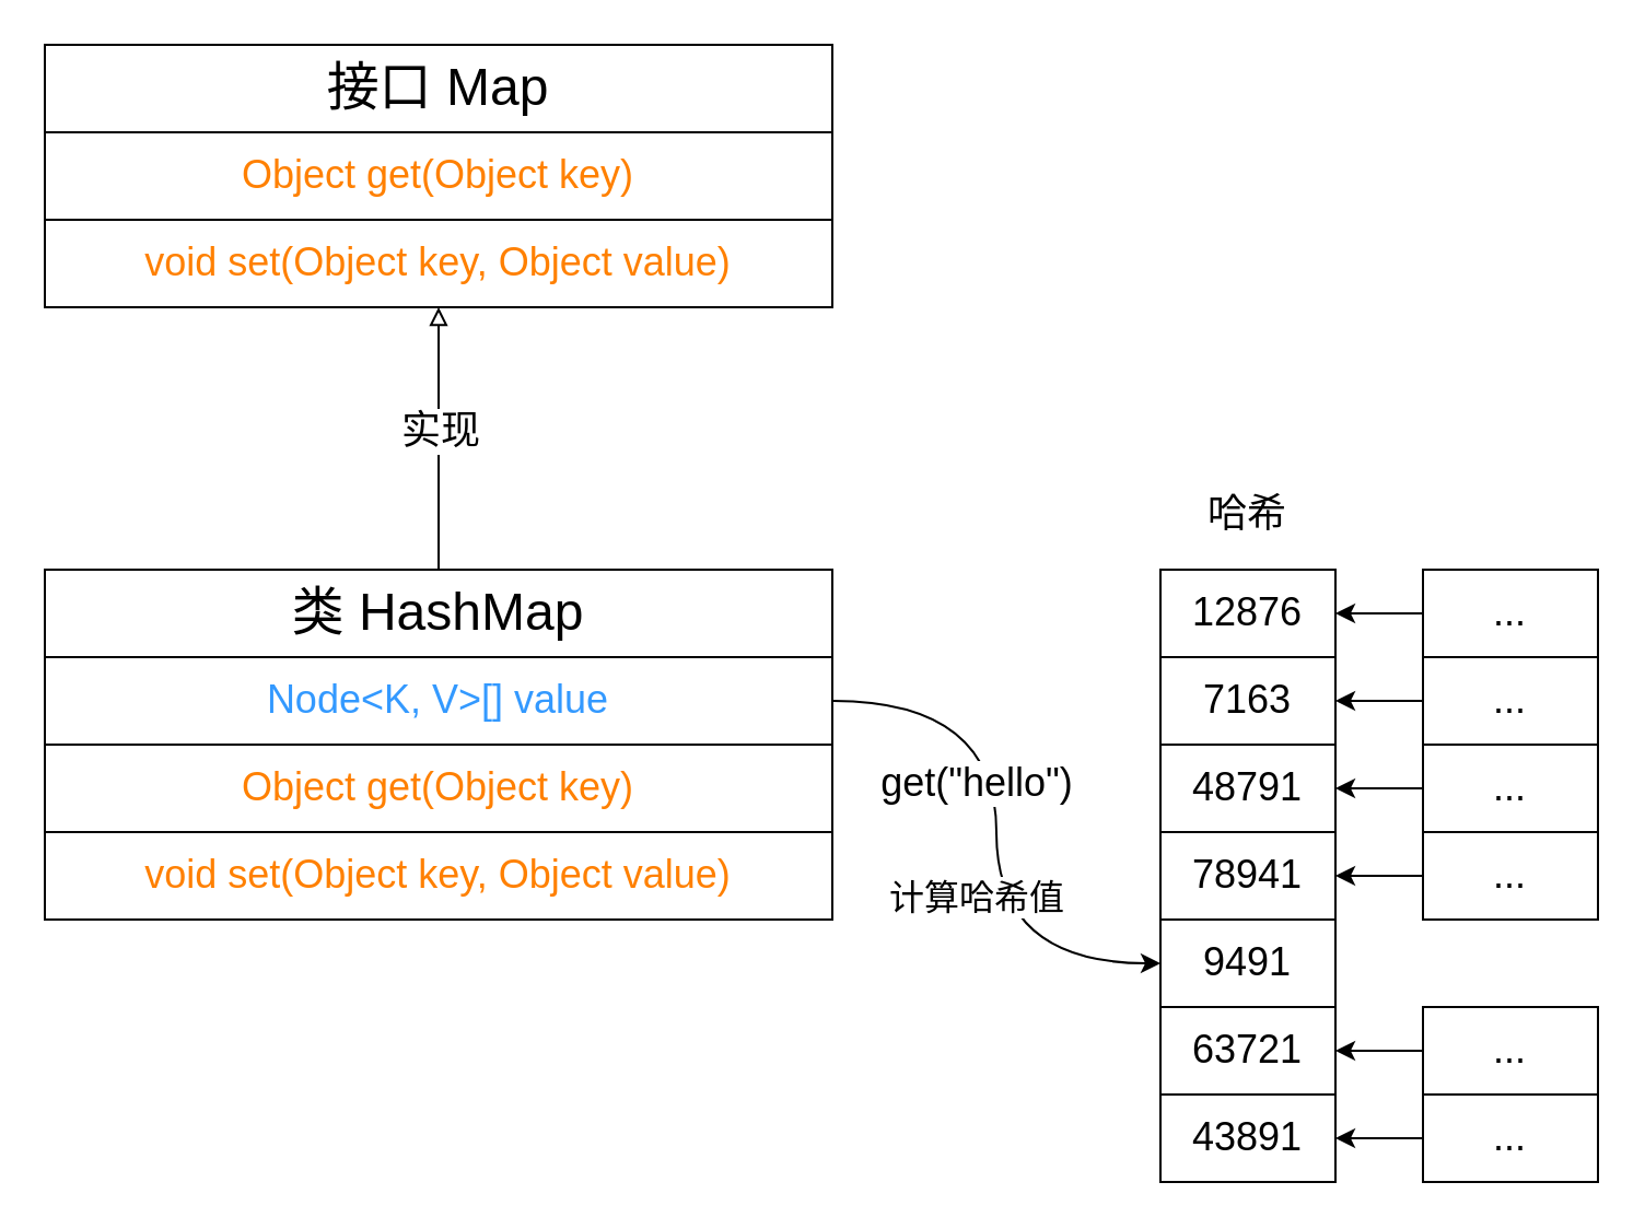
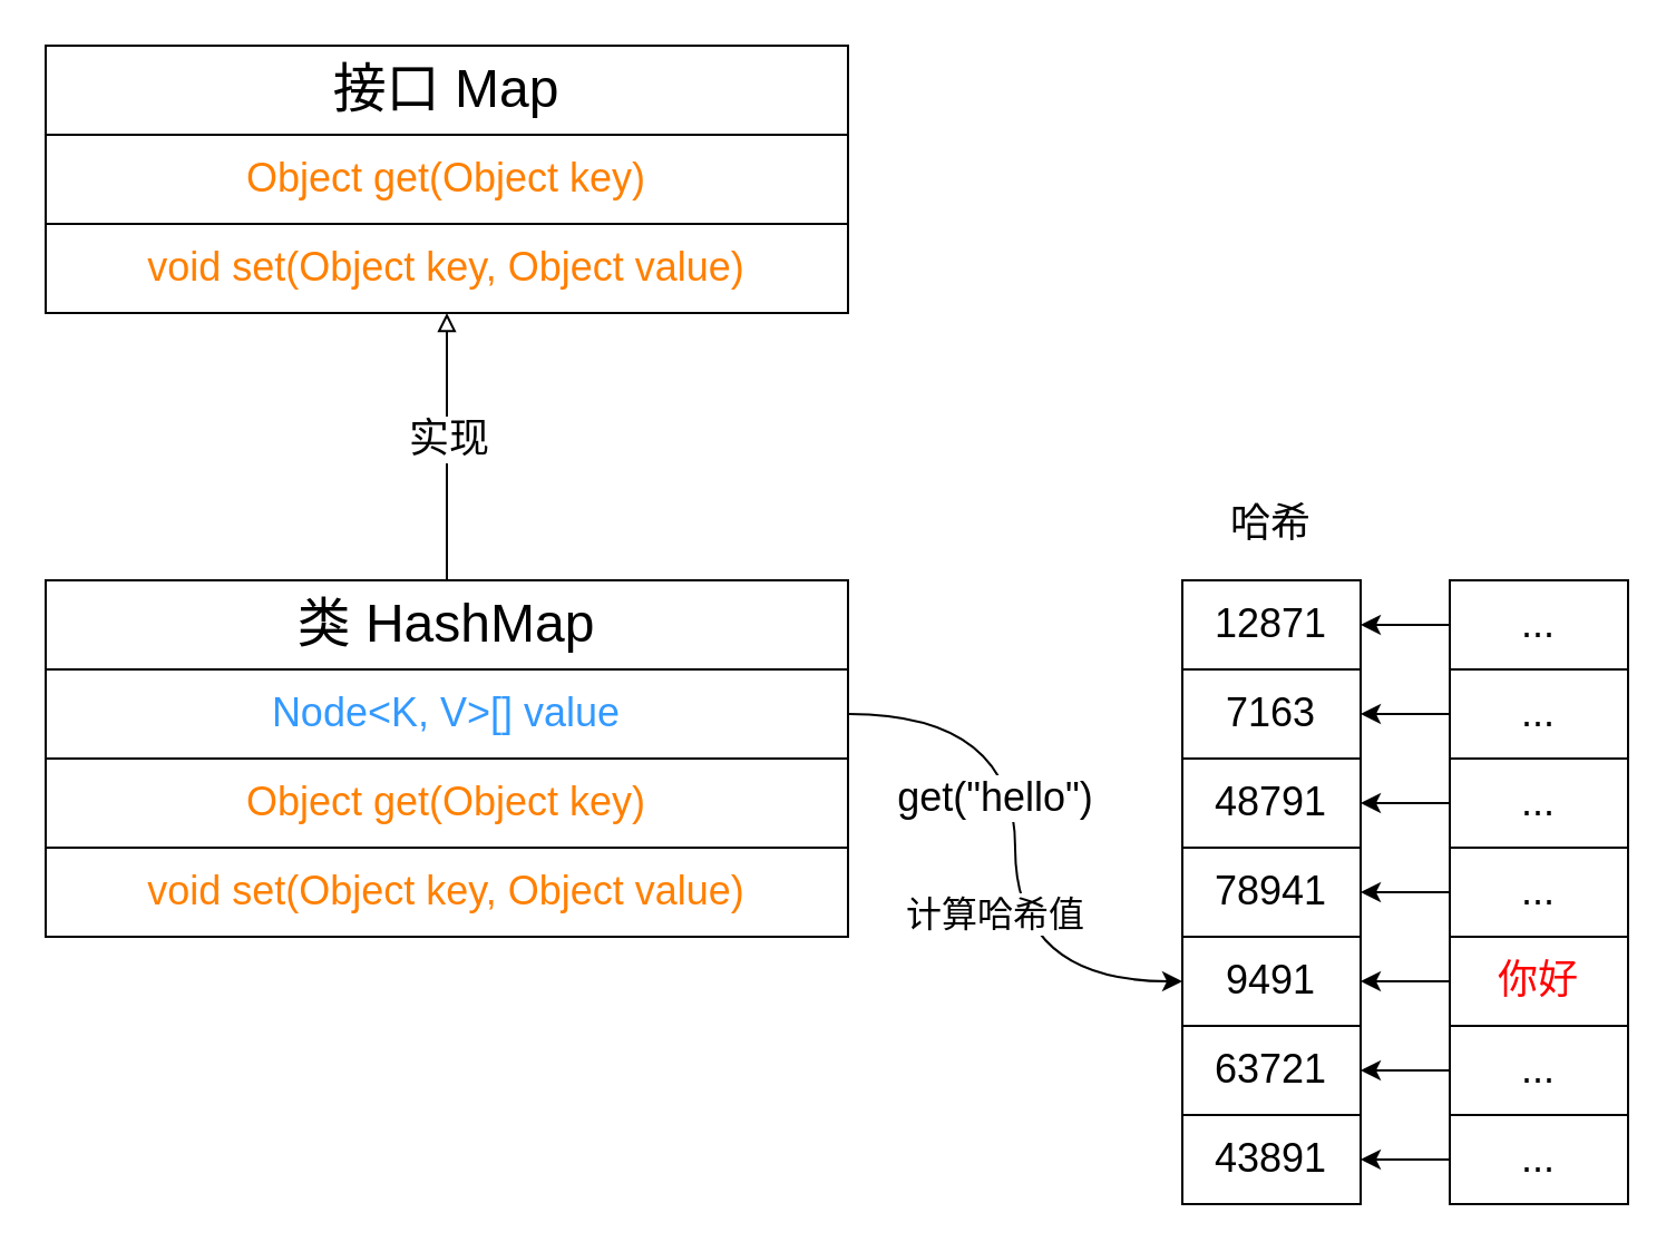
  <mxCell id="0" />
  <mxCell id="1" parent="0" />
  <mxCell id="2" value="&lt;font style=&quot;font-size: 24px;&quot;&gt;类 HashMap&lt;/font&gt;" style="rounded=0;whiteSpace=wrap;html=1;" vertex="1" parent="1"><mxGeometry x="20" y="260" width="360" height="40" as="geometry" /></mxCell>
  <mxCell id="3" value="&lt;font style=&quot;font-size: 24px;&quot;&gt;接口 Map&lt;/font&gt;" style="rounded=0;whiteSpace=wrap;html=1;" vertex="1" parent="1"><mxGeometry x="20" y="20" width="360" height="40" as="geometry" /></mxCell>
  <mxCell id="4" value="&lt;font style=&quot;font-size: 18px;&quot;&gt;Object get(Object key)&lt;/font&gt;" style="rounded=0;whiteSpace=wrap;html=1;fontColor=#FF8000;" vertex="1" parent="1"><mxGeometry x="20" y="60" width="360" height="40" as="geometry" /></mxCell>
  <mxCell id="5" value="&lt;font style=&quot;font-size: 18px;&quot;&gt;void set(Object key, Object value)&lt;/font&gt;" style="rounded=0;whiteSpace=wrap;html=1;fontColor=#FF8000;" vertex="1" parent="1"><mxGeometry x="20" y="100" width="360" height="40" as="geometry" /></mxCell>
  <mxCell id="6" value="" style="endArrow=block;html=1;rounded=0;entryX=0.5;entryY=1;entryDx=0;entryDy=0;exitX=0.5;exitY=0;exitDx=0;exitDy=0;endFill=0;" edge="1" parent="1" source="2" target="5"><mxGeometry width="50" height="50" relative="1" as="geometry"><mxPoint x="220" y="450" as="sourcePoint" /><mxPoint x="270" y="400" as="targetPoint" /></mxGeometry></mxCell>
  <mxCell id="7" value="&lt;font style=&quot;font-size: 18px;&quot;&gt;实现&lt;/font&gt;" style="edgeLabel;html=1;align=center;verticalAlign=middle;resizable=0;points=[];" vertex="1" connectable="0" parent="6"><mxGeometry x="0.067" relative="1" as="geometry"><mxPoint as="offset" /></mxGeometry></mxCell>
- <mxCell id="8" value="&lt;font style=&quot;font-size: 18px;&quot;&gt;12876&lt;/font&gt;" style="rounded=0;whiteSpace=wrap;html=1;" vertex="1" parent="1"><mxGeometry x="530" y="260" width="80" height="40" as="geometry" /></mxCell>
+ <mxCell id="8" value="&lt;font style=&quot;font-size: 18px;&quot;&gt;12871&lt;/font&gt;" style="rounded=0;whiteSpace=wrap;html=1;" vertex="1" parent="1"><mxGeometry x="530" y="260" width="80" height="40" as="geometry" /></mxCell>
  <mxCell id="9" value="&lt;font style=&quot;font-size: 18px;&quot;&gt;7163&lt;/font&gt;" style="rounded=0;whiteSpace=wrap;html=1;" vertex="1" parent="1"><mxGeometry x="530" y="300" width="80" height="40" as="geometry" /></mxCell>
  <mxCell id="10" value="&lt;font style=&quot;font-size: 18px;&quot;&gt;48791&lt;/font&gt;" style="rounded=0;whiteSpace=wrap;html=1;" vertex="1" parent="1"><mxGeometry x="530" y="340" width="80" height="40" as="geometry" /></mxCell>
  <mxCell id="11" value="&lt;font style=&quot;font-size: 18px;&quot;&gt;78941&lt;/font&gt;" style="rounded=0;whiteSpace=wrap;html=1;" vertex="1" parent="1"><mxGeometry x="530" y="380" width="80" height="40" as="geometry" /></mxCell>
  <mxCell id="12" value="&lt;span style=&quot;font-size: 18px;&quot;&gt;9491&lt;/span&gt;" style="rounded=0;whiteSpace=wrap;html=1;" vertex="1" parent="1"><mxGeometry x="530" y="420" width="80" height="40" as="geometry" /></mxCell>
  <mxCell id="13" value="&lt;font style=&quot;font-size: 18px;&quot;&gt;63721&lt;/font&gt;" style="rounded=0;whiteSpace=wrap;html=1;" vertex="1" parent="1"><mxGeometry x="530" y="460" width="80" height="40" as="geometry" /></mxCell>
  <mxCell id="14" style="edgeStyle=orthogonalEdgeStyle;rounded=0;orthogonalLoop=1;jettySize=auto;html=1;entryX=0;entryY=0.5;entryDx=0;entryDy=0;curved=1;" edge="1" parent="1" source="17" target="12"><mxGeometry relative="1" as="geometry" /></mxCell>
  <mxCell id="15" value="&lt;font style=&quot;font-size: 16px;&quot;&gt;计算哈希值&lt;/font&gt;" style="edgeLabel;html=1;align=center;verticalAlign=middle;resizable=0;points=[];" vertex="1" connectable="0" parent="14"><mxGeometry x="-0.02" y="-2" relative="1" as="geometry"><mxPoint x="-8" y="32" as="offset" /></mxGeometry></mxCell>
  <mxCell id="16" value="&lt;font style=&quot;font-size: 18px;&quot;&gt;get(&quot;hello&quot;)&lt;/font&gt;" style="edgeLabel;html=1;align=center;verticalAlign=middle;resizable=0;points=[];" vertex="1" connectable="0" parent="14"><mxGeometry x="-0.36" y="-4" relative="1" as="geometry"><mxPoint x="-6" y="26" as="offset" /></mxGeometry></mxCell>
  <mxCell id="17" value="&lt;font style=&quot;font-size: 18px;&quot;&gt;Node&amp;lt;K, V&amp;gt;[] value&lt;/font&gt;" style="rounded=0;whiteSpace=wrap;html=1;fontColor=#3399FF;" vertex="1" parent="1"><mxGeometry x="20" y="300" width="360" height="40" as="geometry" /></mxCell>
  <mxCell id="18" value="&lt;font style=&quot;font-size: 18px;&quot;&gt;43891&lt;/font&gt;" style="rounded=0;whiteSpace=wrap;html=1;" vertex="1" parent="1"><mxGeometry x="530" y="500" width="80" height="40" as="geometry" /></mxCell>
  <mxCell id="19" value="哈希" style="text;html=1;align=center;verticalAlign=middle;whiteSpace=wrap;rounded=0;fontSize=18;" vertex="1" parent="1"><mxGeometry x="540" y="220" width="60" height="30" as="geometry" /></mxCell>
  <mxCell id="20" style="edgeStyle=orthogonalEdgeStyle;rounded=0;orthogonalLoop=1;jettySize=auto;html=1;" edge="1" parent="1" source="21" target="8"><mxGeometry relative="1" as="geometry" /></mxCell>
  <mxCell id="21" value="&lt;font style=&quot;font-size: 18px;&quot;&gt;...&lt;/font&gt;" style="rounded=0;whiteSpace=wrap;html=1;" vertex="1" parent="1"><mxGeometry x="650" y="260" width="80" height="40" as="geometry" /></mxCell>
  <mxCell id="22" style="edgeStyle=orthogonalEdgeStyle;rounded=0;orthogonalLoop=1;jettySize=auto;html=1;entryX=1;entryY=0.5;entryDx=0;entryDy=0;" edge="1" parent="1" source="23" target="9"><mxGeometry relative="1" as="geometry" /></mxCell>
  <mxCell id="23" value="&lt;font style=&quot;font-size: 18px;&quot;&gt;...&lt;/font&gt;" style="rounded=0;whiteSpace=wrap;html=1;" vertex="1" parent="1"><mxGeometry x="650" y="300" width="80" height="40" as="geometry" /></mxCell>
  <mxCell id="24" style="edgeStyle=orthogonalEdgeStyle;rounded=0;orthogonalLoop=1;jettySize=auto;html=1;" edge="1" parent="1" source="25" target="10"><mxGeometry relative="1" as="geometry" /></mxCell>
  <mxCell id="25" value="&lt;font style=&quot;font-size: 18px;&quot;&gt;...&lt;/font&gt;" style="rounded=0;whiteSpace=wrap;html=1;" vertex="1" parent="1"><mxGeometry x="650" y="340" width="80" height="40" as="geometry" /></mxCell>
  <mxCell id="26" style="edgeStyle=orthogonalEdgeStyle;rounded=0;orthogonalLoop=1;jettySize=auto;html=1;entryX=1;entryY=0.5;entryDx=0;entryDy=0;" edge="1" parent="1" source="27" target="11"><mxGeometry relative="1" as="geometry" /></mxCell>
  <mxCell id="27" value="&lt;font style=&quot;font-size: 18px;&quot;&gt;...&lt;/font&gt;" style="rounded=0;whiteSpace=wrap;html=1;" vertex="1" parent="1"><mxGeometry x="650" y="380" width="80" height="40" as="geometry" /></mxCell>
+ <mxCell id="28" style="edgeStyle=orthogonalEdgeStyle;rounded=0;orthogonalLoop=1;jettySize=auto;html=1;" edge="1" parent="1" source="29" target="12"><mxGeometry relative="1" as="geometry" /></mxCell>
+ <mxCell id="29" value="&lt;font style=&quot;font-size: 18px;&quot;&gt;你好&lt;/font&gt;" style="rounded=0;whiteSpace=wrap;html=1;fontColor=#FF0000;" vertex="1" parent="1"><mxGeometry x="650" y="420" width="80" height="40" as="geometry" /></mxCell>
  <mxCell id="30" style="edgeStyle=orthogonalEdgeStyle;rounded=0;orthogonalLoop=1;jettySize=auto;html=1;" edge="1" parent="1" source="31" target="13"><mxGeometry relative="1" as="geometry" /></mxCell>
  <mxCell id="31" value="&lt;font style=&quot;font-size: 18px;&quot;&gt;...&lt;/font&gt;" style="rounded=0;whiteSpace=wrap;html=1;" vertex="1" parent="1"><mxGeometry x="650" y="460" width="80" height="40" as="geometry" /></mxCell>
  <mxCell id="32" style="edgeStyle=orthogonalEdgeStyle;rounded=0;orthogonalLoop=1;jettySize=auto;html=1;" edge="1" parent="1" source="33" target="18"><mxGeometry relative="1" as="geometry" /></mxCell>
  <mxCell id="33" value="&lt;font style=&quot;font-size: 18px;&quot;&gt;...&lt;/font&gt;" style="rounded=0;whiteSpace=wrap;html=1;" vertex="1" parent="1"><mxGeometry x="650" y="500" width="80" height="40" as="geometry" /></mxCell>
  <mxCell id="34" value="&lt;font style=&quot;font-size: 18px;&quot;&gt;Object get(Object key)&lt;/font&gt;" style="rounded=0;whiteSpace=wrap;html=1;fontColor=#FF8000;" vertex="1" parent="1"><mxGeometry x="20" y="340" width="360" height="40" as="geometry" /></mxCell>
  <mxCell id="35" value="&lt;font style=&quot;font-size: 18px;&quot;&gt;void set(Object key, Object value)&lt;/font&gt;" style="rounded=0;whiteSpace=wrap;html=1;fontColor=#FF8000;" vertex="1" parent="1"><mxGeometry x="20" y="380" width="360" height="40" as="geometry" /></mxCell>
